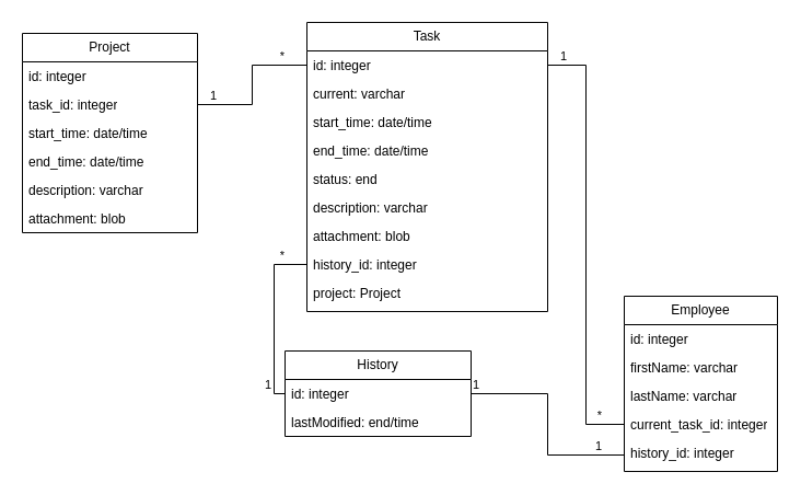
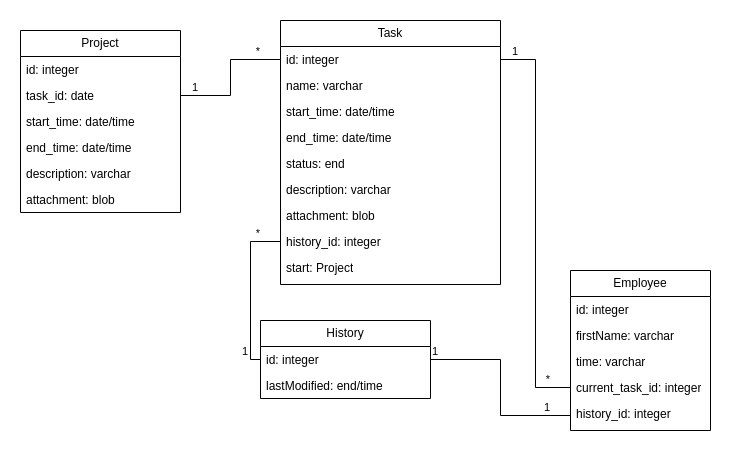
  <mxCell id="0" />
  <mxCell id="1" parent="0" />
  <mxCell id="2" value="Employee" style="swimlane;fontStyle=0;childLayout=stackLayout;horizontal=1;startSize=26;fillColor=none;horizontalStack=0;resizeParent=1;resizeParentMax=0;resizeLast=0;collapsible=1;marginBottom=0;whiteSpace=wrap;html=1;" vertex="1" parent="1"><mxGeometry x="570" y="270" width="140" height="160" as="geometry" /></mxCell>
  <mxCell id="3" value="id: integer" style="text;strokeColor=none;fillColor=none;align=left;verticalAlign=top;spacingLeft=4;spacingRight=4;overflow=hidden;rotatable=0;points=[[0,0.5],[1,0.5]];portConstraint=eastwest;whiteSpace=wrap;html=1;" vertex="1" parent="2"><mxGeometry y="26" width="140" height="26" as="geometry" /></mxCell>
  <mxCell id="4" value="firstName: varchar" style="text;strokeColor=none;fillColor=none;align=left;verticalAlign=top;spacingLeft=4;spacingRight=4;overflow=hidden;rotatable=0;points=[[0,0.5],[1,0.5]];portConstraint=eastwest;whiteSpace=wrap;html=1;" vertex="1" parent="2"><mxGeometry y="52" width="140" height="26" as="geometry" /></mxCell>
- <mxCell id="5" value="lastName: varchar" style="text;strokeColor=none;fillColor=none;align=left;verticalAlign=top;spacingLeft=4;spacingRight=4;overflow=hidden;rotatable=0;points=[[0,0.5],[1,0.5]];portConstraint=eastwest;whiteSpace=wrap;html=1;" vertex="1" parent="2"><mxGeometry y="78" width="140" height="26" as="geometry" /></mxCell>
+ <mxCell id="5" value="time: varchar" style="text;strokeColor=none;fillColor=none;align=left;verticalAlign=top;spacingLeft=4;spacingRight=4;overflow=hidden;rotatable=0;points=[[0,0.5],[1,0.5]];portConstraint=eastwest;whiteSpace=wrap;html=1;" vertex="1" parent="2"><mxGeometry y="78" width="140" height="26" as="geometry" /></mxCell>
  <mxCell id="6" value="current_task_id: integer" style="text;strokeColor=none;fillColor=none;align=left;verticalAlign=top;spacingLeft=4;spacingRight=4;overflow=hidden;rotatable=0;points=[[0,0.5],[1,0.5]];portConstraint=eastwest;whiteSpace=wrap;html=1;" vertex="1" parent="2"><mxGeometry y="104" width="140" height="26" as="geometry" /></mxCell>
  <mxCell id="7" value="history_id: integer" style="text;strokeColor=none;fillColor=none;align=left;verticalAlign=top;spacingLeft=4;spacingRight=4;overflow=hidden;rotatable=0;points=[[0,0.5],[1,0.5]];portConstraint=eastwest;whiteSpace=wrap;html=1;" vertex="1" parent="2"><mxGeometry y="130" width="140" height="30" as="geometry" /></mxCell>
  <mxCell id="8" value="Task" style="swimlane;fontStyle=0;childLayout=stackLayout;horizontal=1;startSize=26;fillColor=none;horizontalStack=0;resizeParent=1;resizeParentMax=0;resizeLast=0;collapsible=1;marginBottom=0;whiteSpace=wrap;html=1;" vertex="1" parent="1"><mxGeometry x="280" y="20" width="220" height="264" as="geometry" /></mxCell>
  <mxCell id="9" value="id: integer" style="text;strokeColor=none;fillColor=none;align=left;verticalAlign=top;spacingLeft=4;spacingRight=4;overflow=hidden;rotatable=0;points=[[0,0.5],[1,0.5]];portConstraint=eastwest;whiteSpace=wrap;html=1;" vertex="1" parent="8"><mxGeometry y="26" width="220" height="26" as="geometry" /></mxCell>
- <mxCell id="10" value="current: varchar" style="text;strokeColor=none;fillColor=none;align=left;verticalAlign=top;spacingLeft=4;spacingRight=4;overflow=hidden;rotatable=0;points=[[0,0.5],[1,0.5]];portConstraint=eastwest;whiteSpace=wrap;html=1;" vertex="1" parent="8"><mxGeometry y="52" width="220" height="26" as="geometry" /></mxCell>
+ <mxCell id="10" value="name: varchar" style="text;strokeColor=none;fillColor=none;align=left;verticalAlign=top;spacingLeft=4;spacingRight=4;overflow=hidden;rotatable=0;points=[[0,0.5],[1,0.5]];portConstraint=eastwest;whiteSpace=wrap;html=1;" vertex="1" parent="8"><mxGeometry y="52" width="220" height="26" as="geometry" /></mxCell>
  <mxCell id="11" value="start_time: date/time" style="text;strokeColor=none;fillColor=none;align=left;verticalAlign=top;spacingLeft=4;spacingRight=4;overflow=hidden;rotatable=0;points=[[0,0.5],[1,0.5]];portConstraint=eastwest;whiteSpace=wrap;html=1;" vertex="1" parent="8"><mxGeometry y="78" width="220" height="26" as="geometry" /></mxCell>
  <mxCell id="12" value="end_time: date/time" style="text;strokeColor=none;fillColor=none;align=left;verticalAlign=top;spacingLeft=4;spacingRight=4;overflow=hidden;rotatable=0;points=[[0,0.5],[1,0.5]];portConstraint=eastwest;whiteSpace=wrap;html=1;" vertex="1" parent="8"><mxGeometry y="104" width="220" height="26" as="geometry" /></mxCell>
  <mxCell id="13" value="status: end" style="text;strokeColor=none;fillColor=none;align=left;verticalAlign=top;spacingLeft=4;spacingRight=4;overflow=hidden;rotatable=0;points=[[0,0.5],[1,0.5]];portConstraint=eastwest;whiteSpace=wrap;html=1;" vertex="1" parent="8"><mxGeometry y="130" width="220" height="26" as="geometry" /></mxCell>
  <mxCell id="14" value="description: varchar" style="text;strokeColor=none;fillColor=none;align=left;verticalAlign=top;spacingLeft=4;spacingRight=4;overflow=hidden;rotatable=0;points=[[0,0.5],[1,0.5]];portConstraint=eastwest;whiteSpace=wrap;html=1;" vertex="1" parent="8"><mxGeometry y="156" width="220" height="26" as="geometry" /></mxCell>
  <mxCell id="15" value="attachment: blob" style="text;strokeColor=none;fillColor=none;align=left;verticalAlign=top;spacingLeft=4;spacingRight=4;overflow=hidden;rotatable=0;points=[[0,0.5],[1,0.5]];portConstraint=eastwest;whiteSpace=wrap;html=1;" vertex="1" parent="8"><mxGeometry y="182" width="220" height="26" as="geometry" /></mxCell>
  <mxCell id="16" value="history_id: integer" style="text;strokeColor=none;fillColor=none;align=left;verticalAlign=top;spacingLeft=4;spacingRight=4;overflow=hidden;rotatable=0;points=[[0,0.5],[1,0.5]];portConstraint=eastwest;whiteSpace=wrap;html=1;" vertex="1" parent="8"><mxGeometry y="208" width="220" height="26" as="geometry" /></mxCell>
- <mxCell id="17" value="project: Project" style="text;strokeColor=none;fillColor=none;align=left;verticalAlign=top;spacingLeft=4;spacingRight=4;overflow=hidden;rotatable=0;points=[[0,0.5],[1,0.5]];portConstraint=eastwest;whiteSpace=wrap;html=1;" vertex="1" parent="8"><mxGeometry y="234" width="220" height="30" as="geometry" /></mxCell>
+ <mxCell id="17" value="start: Project" style="text;strokeColor=none;fillColor=none;align=left;verticalAlign=top;spacingLeft=4;spacingRight=4;overflow=hidden;rotatable=0;points=[[0,0.5],[1,0.5]];portConstraint=eastwest;whiteSpace=wrap;html=1;" vertex="1" parent="8"><mxGeometry y="234" width="220" height="30" as="geometry" /></mxCell>
  <mxCell id="18" value="Project" style="swimlane;fontStyle=0;childLayout=stackLayout;horizontal=1;startSize=26;fillColor=none;horizontalStack=0;resizeParent=1;resizeParentMax=0;resizeLast=0;collapsible=1;marginBottom=0;whiteSpace=wrap;html=1;" vertex="1" parent="1"><mxGeometry x="20" y="30" width="160" height="182" as="geometry" /></mxCell>
  <mxCell id="19" value="id: integer" style="text;strokeColor=none;fillColor=none;align=left;verticalAlign=top;spacingLeft=4;spacingRight=4;overflow=hidden;rotatable=0;points=[[0,0.5],[1,0.5]];portConstraint=eastwest;whiteSpace=wrap;html=1;" vertex="1" parent="18"><mxGeometry y="26" width="160" height="26" as="geometry" /></mxCell>
- <mxCell id="20" value="task_id: integer" style="text;strokeColor=none;fillColor=none;align=left;verticalAlign=top;spacingLeft=4;spacingRight=4;overflow=hidden;rotatable=0;points=[[0,0.5],[1,0.5]];portConstraint=eastwest;whiteSpace=wrap;html=1;" vertex="1" parent="18"><mxGeometry y="52" width="160" height="26" as="geometry" /></mxCell>
+ <mxCell id="20" value="task_id: date" style="text;strokeColor=none;fillColor=none;align=left;verticalAlign=top;spacingLeft=4;spacingRight=4;overflow=hidden;rotatable=0;points=[[0,0.5],[1,0.5]];portConstraint=eastwest;whiteSpace=wrap;html=1;" vertex="1" parent="18"><mxGeometry y="52" width="160" height="26" as="geometry" /></mxCell>
  <mxCell id="21" value="start_time: date/time" style="text;strokeColor=none;fillColor=none;align=left;verticalAlign=top;spacingLeft=4;spacingRight=4;overflow=hidden;rotatable=0;points=[[0,0.5],[1,0.5]];portConstraint=eastwest;whiteSpace=wrap;html=1;" vertex="1" parent="18"><mxGeometry y="78" width="160" height="26" as="geometry" /></mxCell>
  <mxCell id="22" value="end_time: date/time" style="text;strokeColor=none;fillColor=none;align=left;verticalAlign=top;spacingLeft=4;spacingRight=4;overflow=hidden;rotatable=0;points=[[0,0.5],[1,0.5]];portConstraint=eastwest;whiteSpace=wrap;html=1;" vertex="1" parent="18"><mxGeometry y="104" width="160" height="26" as="geometry" /></mxCell>
  <mxCell id="23" value="description: varchar" style="text;strokeColor=none;fillColor=none;align=left;verticalAlign=top;spacingLeft=4;spacingRight=4;overflow=hidden;rotatable=0;points=[[0,0.5],[1,0.5]];portConstraint=eastwest;whiteSpace=wrap;html=1;" vertex="1" parent="18"><mxGeometry y="130" width="160" height="26" as="geometry" /></mxCell>
  <mxCell id="24" value="attachment: blob" style="text;strokeColor=none;fillColor=none;align=left;verticalAlign=top;spacingLeft=4;spacingRight=4;overflow=hidden;rotatable=0;points=[[0,0.5],[1,0.5]];portConstraint=eastwest;whiteSpace=wrap;html=1;" vertex="1" parent="18"><mxGeometry y="156" width="160" height="26" as="geometry" /></mxCell>
  <mxCell id="25" value="History" style="swimlane;fontStyle=0;childLayout=stackLayout;horizontal=1;startSize=26;fillColor=none;horizontalStack=0;resizeParent=1;resizeParentMax=0;resizeLast=0;collapsible=1;marginBottom=0;whiteSpace=wrap;html=1;" vertex="1" parent="1"><mxGeometry x="260" y="320" width="170" height="78" as="geometry" /></mxCell>
  <mxCell id="26" value="id: integer" style="text;strokeColor=none;fillColor=none;align=left;verticalAlign=top;spacingLeft=4;spacingRight=4;overflow=hidden;rotatable=0;points=[[0,0.5],[1,0.5]];portConstraint=eastwest;whiteSpace=wrap;html=1;" vertex="1" parent="25"><mxGeometry y="26" width="170" height="26" as="geometry" /></mxCell>
  <mxCell id="27" value="lastModified: end/time" style="text;strokeColor=none;fillColor=none;align=left;verticalAlign=top;spacingLeft=4;spacingRight=4;overflow=hidden;rotatable=0;points=[[0,0.5],[1,0.5]];portConstraint=eastwest;whiteSpace=wrap;html=1;" vertex="1" parent="25"><mxGeometry y="52" width="170" height="26" as="geometry" /></mxCell>
  <mxCell id="28" value="" style="endArrow=none;html=1;edgeStyle=orthogonalEdgeStyle;rounded=0;exitX=1;exitY=0.5;exitDx=0;exitDy=0;entryX=0;entryY=0.5;entryDx=0;entryDy=0;" edge="1" parent="1" source="26" target="7"><mxGeometry relative="1" as="geometry"><mxPoint x="480" y="360" as="sourcePoint" /><mxPoint x="640" y="360" as="targetPoint" /></mxGeometry></mxCell>
  <mxCell id="29" value="1" style="edgeLabel;resizable=0;html=1;align=left;verticalAlign=bottom;" connectable="0" vertex="1" parent="28"><mxGeometry x="-1" relative="1" as="geometry" /></mxCell>
  <mxCell id="30" value="1" style="edgeLabel;resizable=0;html=1;align=right;verticalAlign=bottom;" connectable="0" vertex="1" parent="28"><mxGeometry x="1" relative="1" as="geometry"><mxPoint x="-20" as="offset" /></mxGeometry></mxCell>
  <mxCell id="31" value="" style="endArrow=none;html=1;edgeStyle=orthogonalEdgeStyle;rounded=0;exitX=1;exitY=0.5;exitDx=0;exitDy=0;entryX=0;entryY=0.5;entryDx=0;entryDy=0;" edge="1" parent="1" source="9" target="6"><mxGeometry relative="1" as="geometry"><mxPoint x="569.51" y="100" as="sourcePoint" /><mxPoint x="530" y="290" as="targetPoint" /></mxGeometry></mxCell>
  <mxCell id="32" value="1" style="edgeLabel;resizable=0;html=1;align=left;verticalAlign=bottom;" connectable="0" vertex="1" parent="31"><mxGeometry x="-1" relative="1" as="geometry"><mxPoint x="10" as="offset" /></mxGeometry></mxCell>
  <mxCell id="33" value="*" style="edgeLabel;resizable=0;html=1;align=right;verticalAlign=bottom;" connectable="0" vertex="1" parent="31"><mxGeometry x="1" relative="1" as="geometry"><mxPoint x="-20" as="offset" /></mxGeometry></mxCell>
  <mxCell id="34" value="" style="endArrow=none;html=1;edgeStyle=orthogonalEdgeStyle;rounded=0;exitX=0;exitY=0.5;exitDx=0;exitDy=0;entryX=0;entryY=0.5;entryDx=0;entryDy=0;" edge="1" parent="1" source="26" target="16"><mxGeometry relative="1" as="geometry"><mxPoint x="50" y="232" as="sourcePoint" /><mxPoint x="190" y="318" as="targetPoint" /></mxGeometry></mxCell>
  <mxCell id="35" value="1" style="edgeLabel;resizable=0;html=1;align=left;verticalAlign=bottom;" connectable="0" vertex="1" parent="34"><mxGeometry x="-1" relative="1" as="geometry"><mxPoint x="-20" as="offset" /></mxGeometry></mxCell>
  <mxCell id="36" value="*" style="edgeLabel;resizable=0;html=1;align=right;verticalAlign=bottom;" connectable="0" vertex="1" parent="34"><mxGeometry x="1" relative="1" as="geometry"><mxPoint x="-20" as="offset" /></mxGeometry></mxCell>
  <mxCell id="37" value="" style="endArrow=none;html=1;edgeStyle=orthogonalEdgeStyle;rounded=0;exitX=1;exitY=0.5;exitDx=0;exitDy=0;entryX=0;entryY=0.5;entryDx=0;entryDy=0;" edge="1" parent="1" source="20" target="9"><mxGeometry relative="1" as="geometry"><mxPoint x="80" y="146" as="sourcePoint" /><mxPoint x="220" y="232" as="targetPoint" /></mxGeometry></mxCell>
  <mxCell id="38" value="1" style="edgeLabel;resizable=0;html=1;align=left;verticalAlign=bottom;" connectable="0" vertex="1" parent="37"><mxGeometry x="-1" relative="1" as="geometry"><mxPoint x="10" as="offset" /></mxGeometry></mxCell>
  <mxCell id="39" value="*" style="edgeLabel;resizable=0;html=1;align=right;verticalAlign=bottom;" connectable="0" vertex="1" parent="37"><mxGeometry x="1" relative="1" as="geometry"><mxPoint x="-20" as="offset" /></mxGeometry></mxCell>
